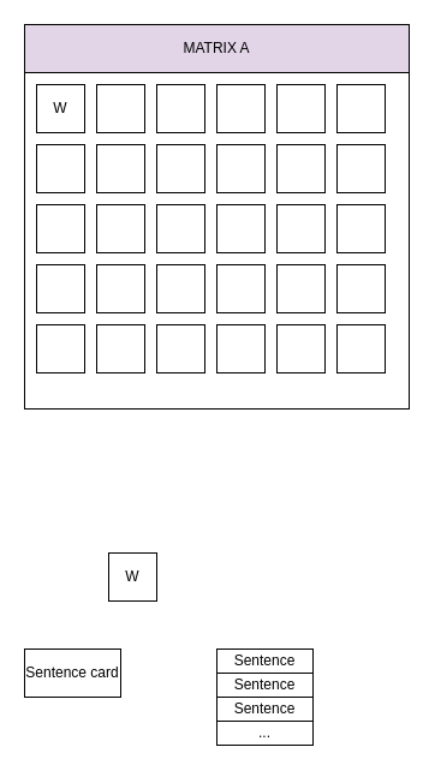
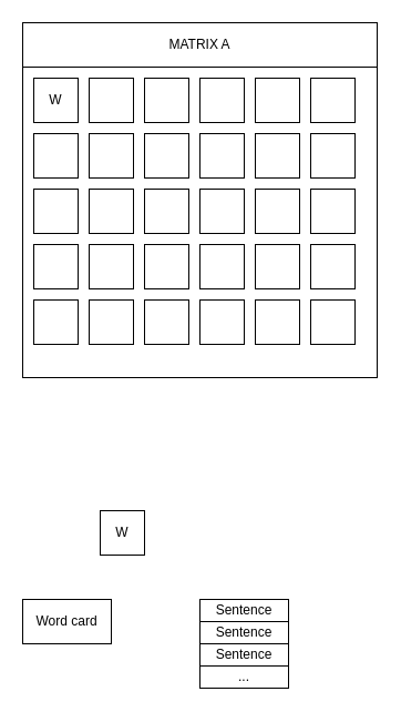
  <mxCell id="0" />
  <mxCell id="1" parent="0" />
  <mxCell id="2" value="" style="rounded=0;whiteSpace=wrap;html=1;" vertex="1" parent="1"><mxGeometry x="20" y="60" width="320" height="280" as="geometry" /></mxCell>
  <mxCell id="3" value="W" style="rounded=0;whiteSpace=wrap;html=1;" vertex="1" parent="1"><mxGeometry x="30" y="70" width="40" height="40" as="geometry" /></mxCell>
  <mxCell id="4" value="" style="rounded=0;whiteSpace=wrap;html=1;" vertex="1" parent="1"><mxGeometry x="80" y="70" width="40" height="40" as="geometry" /></mxCell>
  <mxCell id="5" value="" style="rounded=0;whiteSpace=wrap;html=1;" vertex="1" parent="1"><mxGeometry x="180" y="70" width="40" height="40" as="geometry" /></mxCell>
  <mxCell id="6" value="" style="rounded=0;whiteSpace=wrap;html=1;" vertex="1" parent="1"><mxGeometry x="130" y="70" width="40" height="40" as="geometry" /></mxCell>
  <mxCell id="7" value="" style="rounded=0;whiteSpace=wrap;html=1;" vertex="1" parent="1"><mxGeometry x="230" y="70" width="40" height="40" as="geometry" /></mxCell>
  <mxCell id="8" value="" style="rounded=0;whiteSpace=wrap;html=1;" vertex="1" parent="1"><mxGeometry x="280" y="70" width="40" height="40" as="geometry" /></mxCell>
  <mxCell id="9" value="" style="rounded=0;whiteSpace=wrap;html=1;" vertex="1" parent="1"><mxGeometry x="30" y="120" width="40" height="40" as="geometry" /></mxCell>
  <mxCell id="10" value="" style="rounded=0;whiteSpace=wrap;html=1;" vertex="1" parent="1"><mxGeometry x="80" y="120" width="40" height="40" as="geometry" /></mxCell>
  <mxCell id="11" value="" style="rounded=0;whiteSpace=wrap;html=1;" vertex="1" parent="1"><mxGeometry x="180" y="120" width="40" height="40" as="geometry" /></mxCell>
  <mxCell id="12" value="" style="rounded=0;whiteSpace=wrap;html=1;" vertex="1" parent="1"><mxGeometry x="130" y="120" width="40" height="40" as="geometry" /></mxCell>
  <mxCell id="13" value="" style="rounded=0;whiteSpace=wrap;html=1;" vertex="1" parent="1"><mxGeometry x="230" y="120" width="40" height="40" as="geometry" /></mxCell>
  <mxCell id="14" value="" style="rounded=0;whiteSpace=wrap;html=1;" vertex="1" parent="1"><mxGeometry x="280" y="120" width="40" height="40" as="geometry" /></mxCell>
  <mxCell id="15" value="" style="rounded=0;whiteSpace=wrap;html=1;" vertex="1" parent="1"><mxGeometry x="30" y="170" width="40" height="40" as="geometry" /></mxCell>
  <mxCell id="16" value="" style="rounded=0;whiteSpace=wrap;html=1;" vertex="1" parent="1"><mxGeometry x="80" y="170" width="40" height="40" as="geometry" /></mxCell>
  <mxCell id="17" value="" style="rounded=0;whiteSpace=wrap;html=1;" vertex="1" parent="1"><mxGeometry x="180" y="170" width="40" height="40" as="geometry" /></mxCell>
  <mxCell id="18" value="" style="rounded=0;whiteSpace=wrap;html=1;" vertex="1" parent="1"><mxGeometry x="130" y="170" width="40" height="40" as="geometry" /></mxCell>
  <mxCell id="19" value="" style="rounded=0;whiteSpace=wrap;html=1;" vertex="1" parent="1"><mxGeometry x="230" y="170" width="40" height="40" as="geometry" /></mxCell>
  <mxCell id="20" value="" style="rounded=0;whiteSpace=wrap;html=1;" vertex="1" parent="1"><mxGeometry x="280" y="170" width="40" height="40" as="geometry" /></mxCell>
  <mxCell id="21" value="" style="rounded=0;whiteSpace=wrap;html=1;" vertex="1" parent="1"><mxGeometry x="30" y="220" width="40" height="40" as="geometry" /></mxCell>
  <mxCell id="22" value="" style="rounded=0;whiteSpace=wrap;html=1;" vertex="1" parent="1"><mxGeometry x="80" y="220" width="40" height="40" as="geometry" /></mxCell>
  <mxCell id="23" value="" style="rounded=0;whiteSpace=wrap;html=1;" vertex="1" parent="1"><mxGeometry x="180" y="220" width="40" height="40" as="geometry" /></mxCell>
  <mxCell id="24" value="" style="rounded=0;whiteSpace=wrap;html=1;" vertex="1" parent="1"><mxGeometry x="130" y="220" width="40" height="40" as="geometry" /></mxCell>
  <mxCell id="25" value="" style="rounded=0;whiteSpace=wrap;html=1;" vertex="1" parent="1"><mxGeometry x="230" y="220" width="40" height="40" as="geometry" /></mxCell>
  <mxCell id="26" value="" style="rounded=0;whiteSpace=wrap;html=1;" vertex="1" parent="1"><mxGeometry x="280" y="220" width="40" height="40" as="geometry" /></mxCell>
  <mxCell id="27" value="" style="rounded=0;whiteSpace=wrap;html=1;" vertex="1" parent="1"><mxGeometry x="30" y="270" width="40" height="40" as="geometry" /></mxCell>
  <mxCell id="28" value="" style="rounded=0;whiteSpace=wrap;html=1;" vertex="1" parent="1"><mxGeometry x="80" y="270" width="40" height="40" as="geometry" /></mxCell>
  <mxCell id="29" value="" style="rounded=0;whiteSpace=wrap;html=1;" vertex="1" parent="1"><mxGeometry x="180" y="270" width="40" height="40" as="geometry" /></mxCell>
  <mxCell id="30" value="" style="rounded=0;whiteSpace=wrap;html=1;" vertex="1" parent="1"><mxGeometry x="130" y="270" width="40" height="40" as="geometry" /></mxCell>
  <mxCell id="31" value="" style="rounded=0;whiteSpace=wrap;html=1;" vertex="1" parent="1"><mxGeometry x="230" y="270" width="40" height="40" as="geometry" /></mxCell>
  <mxCell id="32" value="" style="rounded=0;whiteSpace=wrap;html=1;" vertex="1" parent="1"><mxGeometry x="280" y="270" width="40" height="40" as="geometry" /></mxCell>
- <mxCell id="33" value="MATRIX A" style="rounded=0;whiteSpace=wrap;html=1;fillColor=#e1d5e7;" vertex="1" parent="1"><mxGeometry x="20" y="20" width="320" height="40" as="geometry" /></mxCell>
+ <mxCell id="33" value="MATRIX A" style="rounded=0;whiteSpace=wrap;html=1;" vertex="1" parent="1"><mxGeometry x="20" y="20" width="320" height="40" as="geometry" /></mxCell>
  <mxCell id="34" value="W" style="rounded=0;whiteSpace=wrap;html=1;" vertex="1" parent="1"><mxGeometry x="90" y="460" width="40" height="40" as="geometry" /></mxCell>
- <mxCell id="35" value="Sentence card" style="rounded=0;whiteSpace=wrap;html=1;" vertex="1" parent="1"><mxGeometry x="20" y="540" width="80" height="40" as="geometry" /></mxCell>
+ <mxCell id="35" value="Word card" style="rounded=0;whiteSpace=wrap;html=1;" vertex="1" parent="1"><mxGeometry x="20" y="540" width="80" height="40" as="geometry" /></mxCell>
  <mxCell id="36" value="Sentence" style="rounded=0;whiteSpace=wrap;html=1;" vertex="1" parent="1"><mxGeometry x="180" y="540" width="80" height="20" as="geometry" /></mxCell>
  <mxCell id="37" value="Sentence" style="rounded=0;whiteSpace=wrap;html=1;" vertex="1" parent="1"><mxGeometry x="180" y="560" width="80" height="20" as="geometry" /></mxCell>
  <mxCell id="38" value="Sentence" style="rounded=0;whiteSpace=wrap;html=1;" vertex="1" parent="1"><mxGeometry x="180" y="580" width="80" height="20" as="geometry" /></mxCell>
  <mxCell id="39" value="..." style="rounded=0;whiteSpace=wrap;html=1;" vertex="1" parent="1"><mxGeometry x="180" y="600" width="80" height="20" as="geometry" /></mxCell>
